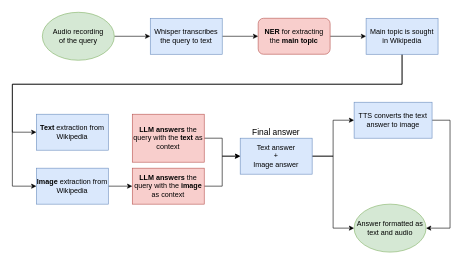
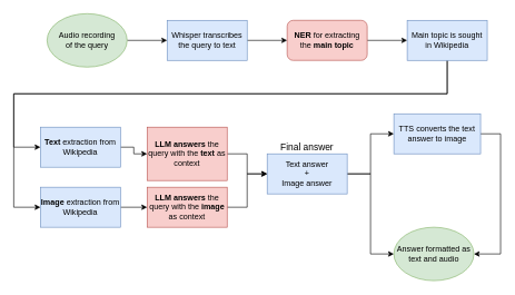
  <mxCell id="0" />
  <mxCell id="1" parent="0" />
  <mxCell id="2" style="edgeStyle=orthogonalEdgeStyle;rounded=0;orthogonalLoop=1;jettySize=auto;html=1;entryX=0;entryY=0.5;entryDx=0;entryDy=0;" edge="1" parent="1" source="3" target="5"><mxGeometry relative="1" as="geometry" /></mxCell>
  <mxCell id="3" value="Audio recording&lt;div&gt;of the query&lt;/div&gt;" style="ellipse;whiteSpace=wrap;html=1;fillColor=#d5e8d4;strokeColor=#82b366;" vertex="1" parent="1"><mxGeometry x="70" y="20" width="120" height="80" as="geometry" /></mxCell>
  <mxCell id="4" style="edgeStyle=orthogonalEdgeStyle;rounded=0;orthogonalLoop=1;jettySize=auto;html=1;entryX=0;entryY=0.5;entryDx=0;entryDy=0;" edge="1" parent="1" source="5" target="7"><mxGeometry relative="1" as="geometry" /></mxCell>
  <mxCell id="5" value="Whisper transcribes the query to text" style="rounded=0;whiteSpace=wrap;html=1;fillColor=#dae8fc;strokeColor=#6c8ebf;" vertex="1" parent="1"><mxGeometry x="250" y="30" width="120" height="60" as="geometry" /></mxCell>
  <mxCell id="6" style="edgeStyle=orthogonalEdgeStyle;rounded=0;orthogonalLoop=1;jettySize=auto;html=1;entryX=0;entryY=0.5;entryDx=0;entryDy=0;" edge="1" parent="1" source="7" target="10"><mxGeometry relative="1" as="geometry" /></mxCell>
  <mxCell id="7" value="&lt;b&gt;NER &lt;/b&gt;for extracting the &lt;b&gt;main topic&lt;/b&gt;" style="whiteSpace=wrap;html=1;fillColor=#f8cecc;strokeColor=#b85450;rounded=1;" vertex="1" parent="1"><mxGeometry x="430" y="30" width="120" height="60" as="geometry" /></mxCell>
  <mxCell id="8" style="edgeStyle=orthogonalEdgeStyle;rounded=0;orthogonalLoop=1;jettySize=auto;html=1;entryX=0;entryY=0.5;entryDx=0;entryDy=0;" edge="1" parent="1" source="10" target="12"><mxGeometry relative="1" as="geometry"><Array as="points"><mxPoint x="670" y="140" /><mxPoint x="20" y="140" /><mxPoint x="20" y="220" /></Array></mxGeometry></mxCell>
  <mxCell id="9" style="edgeStyle=orthogonalEdgeStyle;rounded=0;orthogonalLoop=1;jettySize=auto;html=1;entryX=0;entryY=0.5;entryDx=0;entryDy=0;" edge="1" parent="1" source="10" target="14"><mxGeometry relative="1" as="geometry"><Array as="points"><mxPoint x="670" y="140" /><mxPoint x="20" y="140" /><mxPoint x="20" y="310" /></Array></mxGeometry></mxCell>
  <mxCell id="10" value="Main topic is sought in Wikipedia" style="rounded=0;whiteSpace=wrap;html=1;fillColor=#dae8fc;strokeColor=#6c8ebf;" vertex="1" parent="1"><mxGeometry x="610" y="30" width="120" height="60" as="geometry" /></mxCell>
+ <mxCell id="11" style="edgeStyle=orthogonalEdgeStyle;rounded=0;orthogonalLoop=1;jettySize=auto;html=1;entryX=0;entryY=0.5;entryDx=0;entryDy=0;" edge="1" parent="1" source="12" target="16"><mxGeometry relative="1" as="geometry" /></mxCell>
  <mxCell id="12" value="&lt;b&gt;Text &lt;/b&gt;extraction from Wikipedia" style="rounded=0;whiteSpace=wrap;html=1;fillColor=#dae8fc;strokeColor=#6c8ebf;" vertex="1" parent="1"><mxGeometry x="60" y="190" width="120" height="60" as="geometry" /></mxCell>
  <mxCell id="13" style="edgeStyle=orthogonalEdgeStyle;rounded=0;orthogonalLoop=1;jettySize=auto;html=1;entryX=0;entryY=0.5;entryDx=0;entryDy=0;" edge="1" parent="1" source="14" target="18"><mxGeometry relative="1" as="geometry" /></mxCell>
  <mxCell id="14" value="&lt;b&gt;Image &lt;/b&gt;extraction from Wikipedia" style="rounded=0;whiteSpace=wrap;html=1;fillColor=#dae8fc;strokeColor=#6c8ebf;" vertex="1" parent="1"><mxGeometry x="60" y="280" width="120" height="60" as="geometry" /></mxCell>
  <mxCell id="15" style="edgeStyle=orthogonalEdgeStyle;rounded=0;orthogonalLoop=1;jettySize=auto;html=1;entryX=0;entryY=0.5;entryDx=0;entryDy=0;" edge="1" parent="1" source="16" target="21"><mxGeometry relative="1" as="geometry"><mxPoint x="380" y="260" as="targetPoint" /></mxGeometry></mxCell>
  <mxCell id="16" value="&lt;b&gt;LLM answers&lt;/b&gt; the query with the &lt;b&gt;text &lt;/b&gt;as context" style="rounded=0;whiteSpace=wrap;html=1;fillColor=#f8cecc;strokeColor=#b85450;" vertex="1" parent="1"><mxGeometry x="220" y="190" width="120" height="80" as="geometry" /></mxCell>
  <mxCell id="17" style="edgeStyle=orthogonalEdgeStyle;rounded=0;orthogonalLoop=1;jettySize=auto;html=1;entryX=0;entryY=0.5;entryDx=0;entryDy=0;" edge="1" parent="1" source="18" target="21"><mxGeometry relative="1" as="geometry" /></mxCell>
  <mxCell id="18" value="&lt;b&gt;LLM answers&lt;/b&gt; the query with the &lt;b&gt;image &lt;/b&gt;as context" style="rounded=0;whiteSpace=wrap;html=1;fillColor=#f8cecc;strokeColor=#b85450;" vertex="1" parent="1"><mxGeometry x="220" y="280" width="120" height="60" as="geometry" /></mxCell>
  <mxCell id="19" style="edgeStyle=orthogonalEdgeStyle;rounded=0;orthogonalLoop=1;jettySize=auto;html=1;entryX=0;entryY=0.5;entryDx=0;entryDy=0;" edge="1" parent="1" source="21" target="23"><mxGeometry relative="1" as="geometry" /></mxCell>
  <mxCell id="20" style="edgeStyle=orthogonalEdgeStyle;rounded=0;orthogonalLoop=1;jettySize=auto;html=1;entryX=0;entryY=0.5;entryDx=0;entryDy=0;" edge="1" parent="1" source="21" target="25"><mxGeometry relative="1" as="geometry"><mxPoint x="460" y="350" as="targetPoint" /></mxGeometry></mxCell>
  <mxCell id="21" value="&lt;div&gt;&lt;span style=&quot;background-color: initial;&quot;&gt;Text answer&lt;/span&gt;&lt;br&gt;&lt;/div&gt;&lt;div&gt;+&lt;/div&gt;&lt;div&gt;Image answer&lt;/div&gt;" style="rounded=0;whiteSpace=wrap;html=1;fillColor=#dae8fc;strokeColor=#6c8ebf;" vertex="1" parent="1"><mxGeometry x="400" y="230" width="120" height="60" as="geometry" /></mxCell>
  <mxCell id="22" style="edgeStyle=orthogonalEdgeStyle;rounded=0;orthogonalLoop=1;jettySize=auto;html=1;entryX=1;entryY=0.5;entryDx=0;entryDy=0;" edge="1" parent="1" source="23" target="25"><mxGeometry relative="1" as="geometry"><Array as="points"><mxPoint x="750" y="200" /><mxPoint x="750" y="380" /></Array></mxGeometry></mxCell>
  <mxCell id="23" value="TTS converts the text answer to image" style="rounded=0;whiteSpace=wrap;html=1;fillColor=#dae8fc;strokeColor=#6c8ebf;" vertex="1" parent="1"><mxGeometry x="590" y="170" width="130" height="60" as="geometry" /></mxCell>
  <mxCell id="24" value="Final answer" style="text;html=1;align=center;verticalAlign=middle;whiteSpace=wrap;rounded=0;fontSize=14;" vertex="1" parent="1"><mxGeometry x="415" y="205" width="90" height="30" as="geometry" /></mxCell>
  <mxCell id="25" value="Answer formatted as text and audio" style="ellipse;whiteSpace=wrap;html=1;fillColor=#d5e8d4;strokeColor=#82b366;" vertex="1" parent="1"><mxGeometry x="590" y="340" width="120" height="80" as="geometry" /></mxCell>
